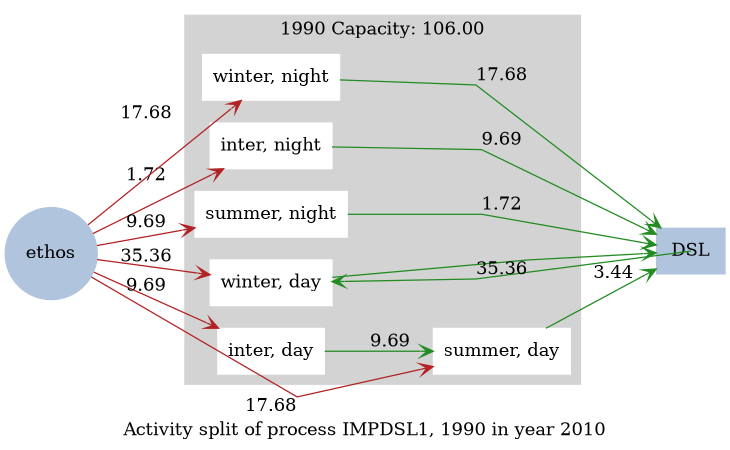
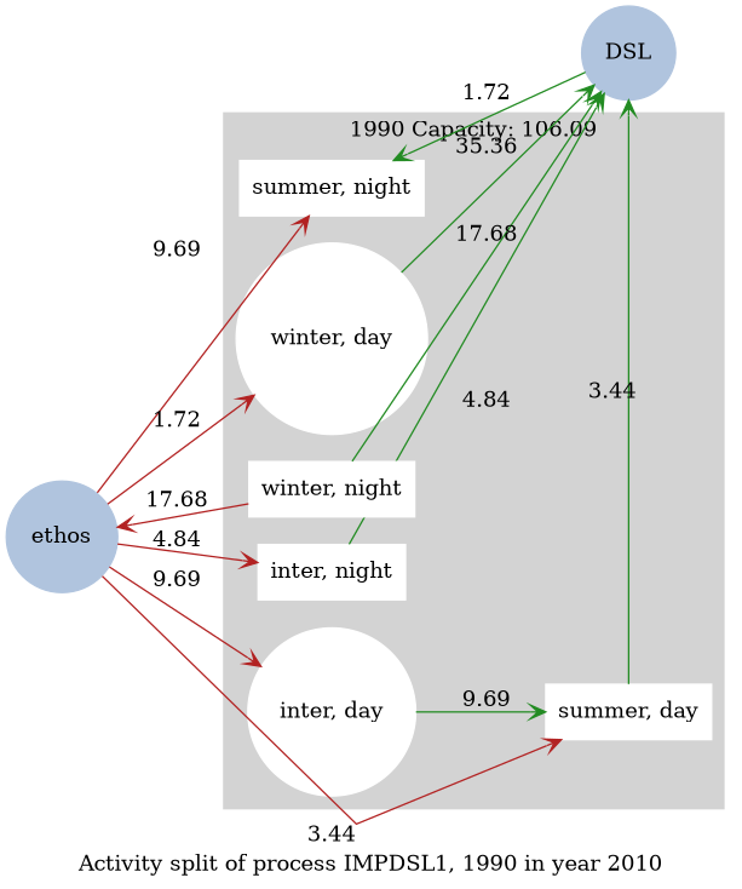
  strict digraph {
    compound=True
    concentrate=True
    label="Activity split of process IMPDSL1, 1990 in year 2010"
    rankdir=LR
    splines=False
    node [color=white shape=box style=filled]
    edge [arrowhead=vee color=forestgreen]
-   "inter, day"
+   "inter, day" [shape=circle]
    "inter, night"
    "summer, day"
    "summer, night"
-   "winter, day"
+   "winter, day" [shape=circle]
    "winter, night"
-   DSL [color=lightsteelblue fontcolor=black]
+   DSL [color=lightsteelblue fontcolor=black shape=circle]
    ethos [color=lightsteelblue fontcolor=black shape=circle]
    subgraph cluster_1 {
      color=lightgrey
-     label="1990 Capacity: 106.00"
+     label="1990 Capacity: 106.09"
      rank=same
      style=filled
      "inter, day"
      "inter, night"
      "summer, day"
      "summer, night"
      "winter, day"
      "winter, night"
    }
    subgraph sub_2 {
      DSL
      ethos
    }
    subgraph sub_3 {
      "inter, day"
      "inter, night"
      "summer, day"
      "summer, night"
      "winter, day"
      "winter, night"
      ethos
    }
    subgraph sub_4 {
      "inter, day"
      "inter, night"
      "summer, day"
      "summer, night"
      "winter, day"
      "winter, night"
      DSL
    }
    "inter, day" -> "summer, day" [label=9.69]
-   "inter, night" -> DSL [label=9.69]
+   "inter, night" -> DSL [label=4.84]
    "summer, day" -> DSL [label=3.44]
-   "summer, night" -> DSL [label=1.72]
+   DSL -> "summer, night" [label=1.72]
    "winter, day" -> DSL [label=35.36]
    "winter, night" -> DSL [label=17.68]
    ethos -> "inter, day" [color=firebrick label=9.69]
-   ethos -> "inter, night" [color=firebrick label=1.72]
-   ethos -> "summer, day" [color=firebrick label=17.68]
+   ethos -> "inter, night" [color=firebrick label=4.84]
+   ethos -> "summer, day" [color=firebrick label=3.44]
    ethos -> "summer, night" [color=firebrick label=9.69]
-   ethos -> "winter, day" [color=firebrick label=35.36]
-   ethos -> "winter, night" [color=firebrick label=17.68]
+   ethos -> "winter, day" [color=firebrick label=1.72]
+   "winter, night" -> ethos [color=firebrick label=17.68]
  }
